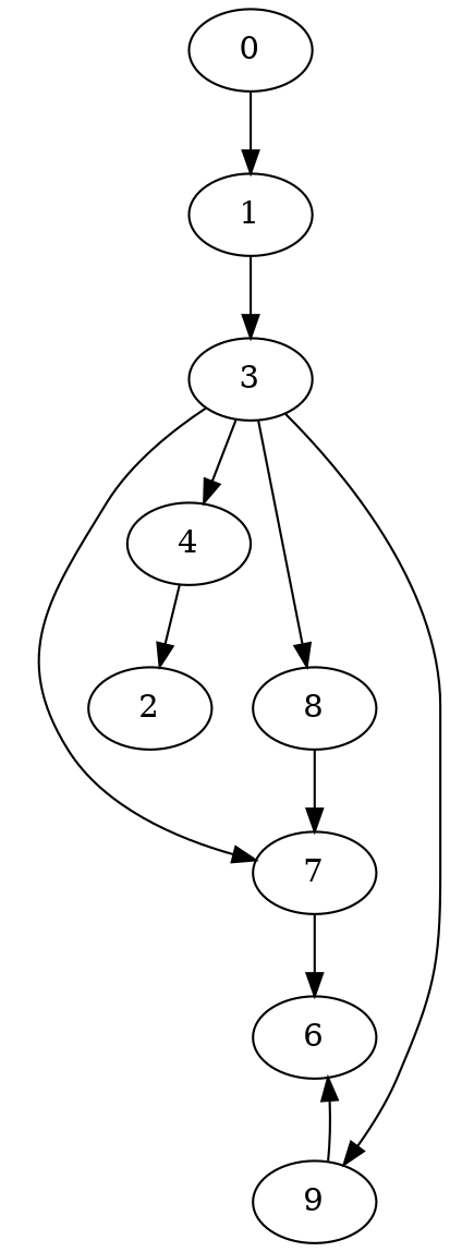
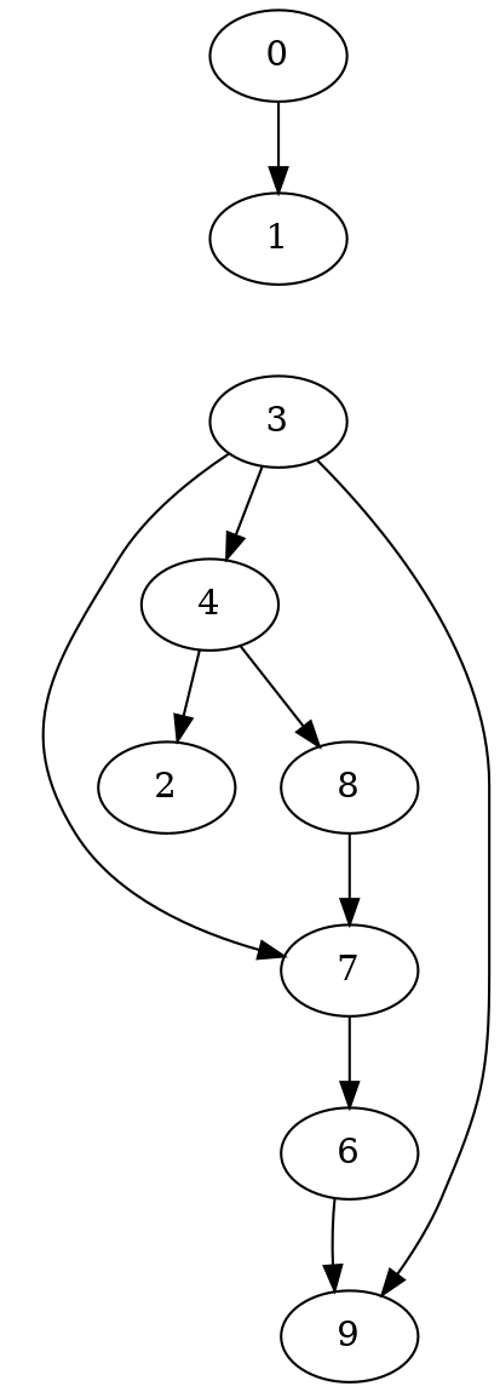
  digraph {
    "Duplicate states"=0
    GraphType=S_P
    "Max states in OPEN"=0
    Modes="120000ms; topo-ordered tasks, ; Pruning: task equivalence, fixed order ready list, ; F-value: ; Optimisation: best schedule length (SL) optimisation on equal, "
    NumberOfTasks=10
    "Pruned using list schedule length"=154
    "States removed from OPEN"=0
    TargetSystem="Homogeneous-2"
    "Time to schedule (ms)"=149
    "Total idle time"=209
    "Total schedule length"=622
    "Total sequential time"=860
    "Total states created"=486
    node [Processor=0 Weight=50]
    edge [Weight=10]
    0 ["Finish time"=50 "Start time"=0]
    1 ["Finish time"=100 "Start time"=50]
    3 ["Finish time"=199 "Start time"=100 Weight=99]
    4 ["Finish time"=397 "Start time"=331 Weight=66]
    8 ["Finish time"=331 "Start time"=199 Weight=132]
    9 ["Finish time"=306 Processor=1 "Start time"=207 Weight=99]
    7 ["Finish time"=339 Processor=1 "Start time"=306 Weight=33]
    2 ["Finish time"=622 Processor=1 "Start time"=506 Weight=116]
    6 ["Finish time"=506 Processor=1 "Start time"=341 Weight=165]
    0 -> 1 [Weight=4]
-   1 -> 3 [Weight=3]
    3 -> 4 [Weight=2]
-   3 -> 8
+   4 -> 8
    3 -> 9 [Weight=8]
    3 -> 7 [Weight=5]
    4 -> 2
    8 -> 7
-   9 -> 6 [Weight=7]
+   6 -> 9 [Weight=7]
    7 -> 6 [Weight=9]
  }
